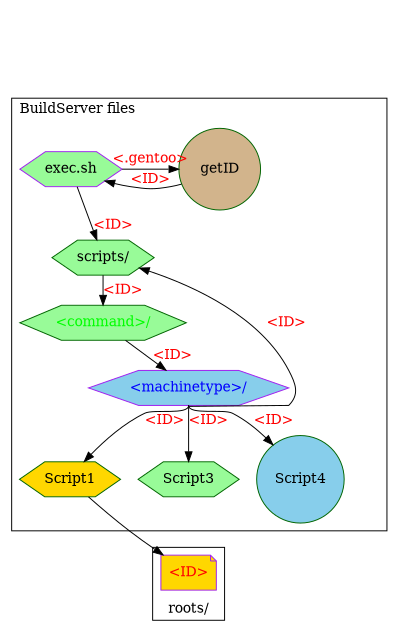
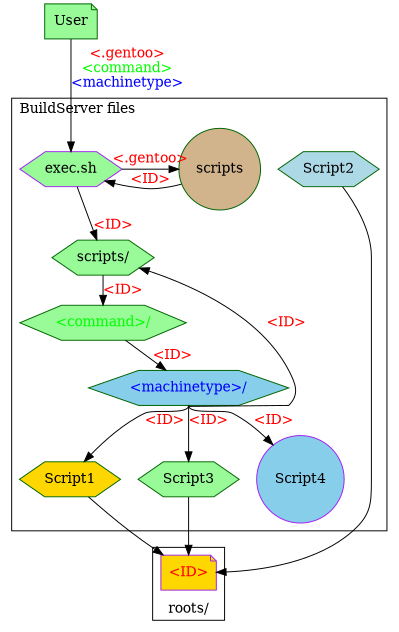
  digraph {
    rankdir=TB
    ranksep=0.05
    node [color=darkgreen fillcolor=palegreen shape=hexagon style=filled]
    edge [fontcolor=red]
    n1 [color=purple label="exec.sh"]
-   getID [fillcolor=tan shape=circle]
+   getID [fillcolor=tan shape=circle label=scripts]
    n3 [label="scripts/"]
    n4 [fontcolor=green label="<command>/"]
-   n5 [color=purple fillcolor=skyblue fontcolor=blue label="<machinetype>/"]
+   n5 [fillcolor=skyblue fontcolor=blue label="<machinetype>/"]
    Script1 [fillcolor=gold]
+   Script2 [fillcolor=lightblue]
    Script3
-   Script4 [fillcolor=skyblue shape=circle]
+   Script4 [color=purple fillcolor=skyblue shape=circle]
    n10 [color=purple fillcolor=gold fontcolor=red label="<ID>" shape=note]
+   User [shape=note]
    subgraph cluster_1 {
      label="BuildServer files"
      labeljust=l
      n3
      n4
      n5
      Script1
+     Script2
      Script3
      Script4
      subgraph sub_2 {
        label="BuildServer files"
        labeljust=l
        rank=same
        n1
        getID
      }
    }
    subgraph cluster_3 {
      label="roots/"
      labelloc=b
      n10
    }
    n1 -> getID [label="<.gentoo>"]
    n1 -> n3 [label="<ID>"]
    getID -> n1 [label="<ID>"]
    n3 -> n4 [label="<ID>"]
    n4 -> n5 [label="<ID>"]
    n5 -> n3 [label="<ID>" tailport=s]
    n5 -> Script1 [label="<ID>" tailport=s]
    n5 -> Script3 [label="<ID>" tailport=s]
    n5 -> Script4 [label="<ID>" tailport=s]
    Script1 -> n10 [fontcolor=""]
+   Script2 -> n10 [fontcolor=""]
+   Script3 -> n10 [fontcolor=""]
+   User -> n1 [label=<<FONT color="red">&lt;.gentoo&gt;</FONT><BR/><FONT color="green">&lt;command&gt;</FONT><BR/><FONT color="blue">&lt;machinetype&gt;</FONT>> fontcolor=""]
  }
